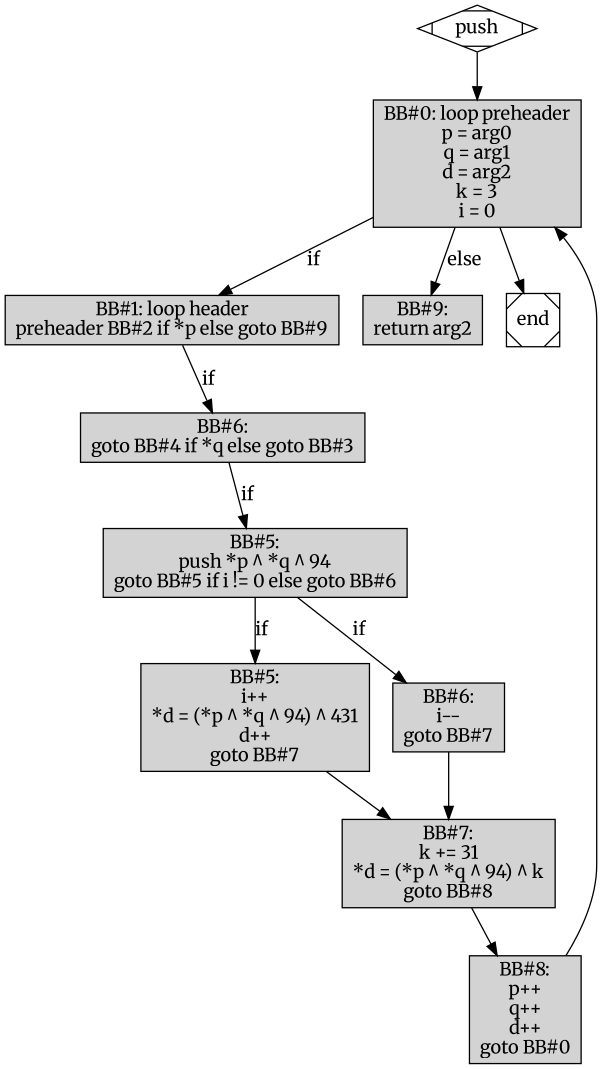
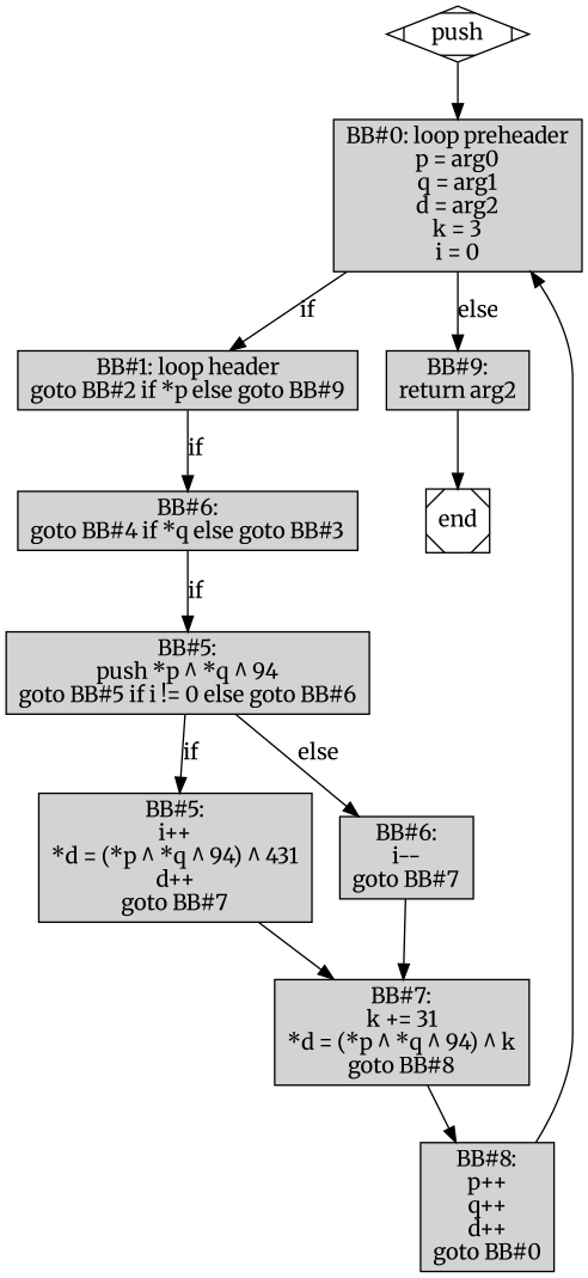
  digraph {
    fontname=Merriweather
    node [fontname=Merriweather shape=rect style=filled]
    edge [fontname=Merriweather]
    n1 [label="BB#0: loop preheader\np = arg0\nq = arg1\nd = arg2\nk = 3\ni = 0"]
-   n2 [label="BB#1: loop header\npreheader BB#2 if *p else goto BB#9"]
+   n2 [label="BB#1: loop header\ngoto BB#2 if *p else goto BB#9"]
    n3 [label="BB#6:\ngoto BB#4 if *q else goto BB#3"]
    n4 [label="BB#5:\npush *p ^ *q ^ 94\ngoto BB#5 if i != 0 else goto BB#6"]
    n5 [label="BB#5:\ni++\n*d = (*p ^ *q ^ 94) ^ 431\nd++\ngoto BB#7"]
    n6 [label="BB#6:\ni--\ngoto BB#7"]
    n7 [label="BB#7:\nk += 31\n*d = (*p ^ *q ^ 94) ^ k\ngoto BB#8"]
    n8 [label="BB#8:\np++\nq++\nd++\ngoto BB#0"]
    n9 [label="BB#9:\nreturn arg2"]
    end [shape=Msquare style=""]
    n11 [label=push shape=Mdiamond style=""]
    subgraph sub_1 {
      n1
      n2
      n3
      n4
      n5
      n6
      n7
      n8
      n9
    }
    n1 -> n2 [label=if]
    n1 -> n9 [label=else]
    n2 -> n3 [label=if]
    n3 -> n4 [label=if]
    n4 -> n5 [label=if]
-   n4 -> n6 [label=if]
+   n4 -> n6 [label=else]
    n5 -> n7
    n6 -> n7
    n7 -> n8
    n8 -> n1
-   n1 -> end
+   n9 -> end
    n11 -> n1
  }
